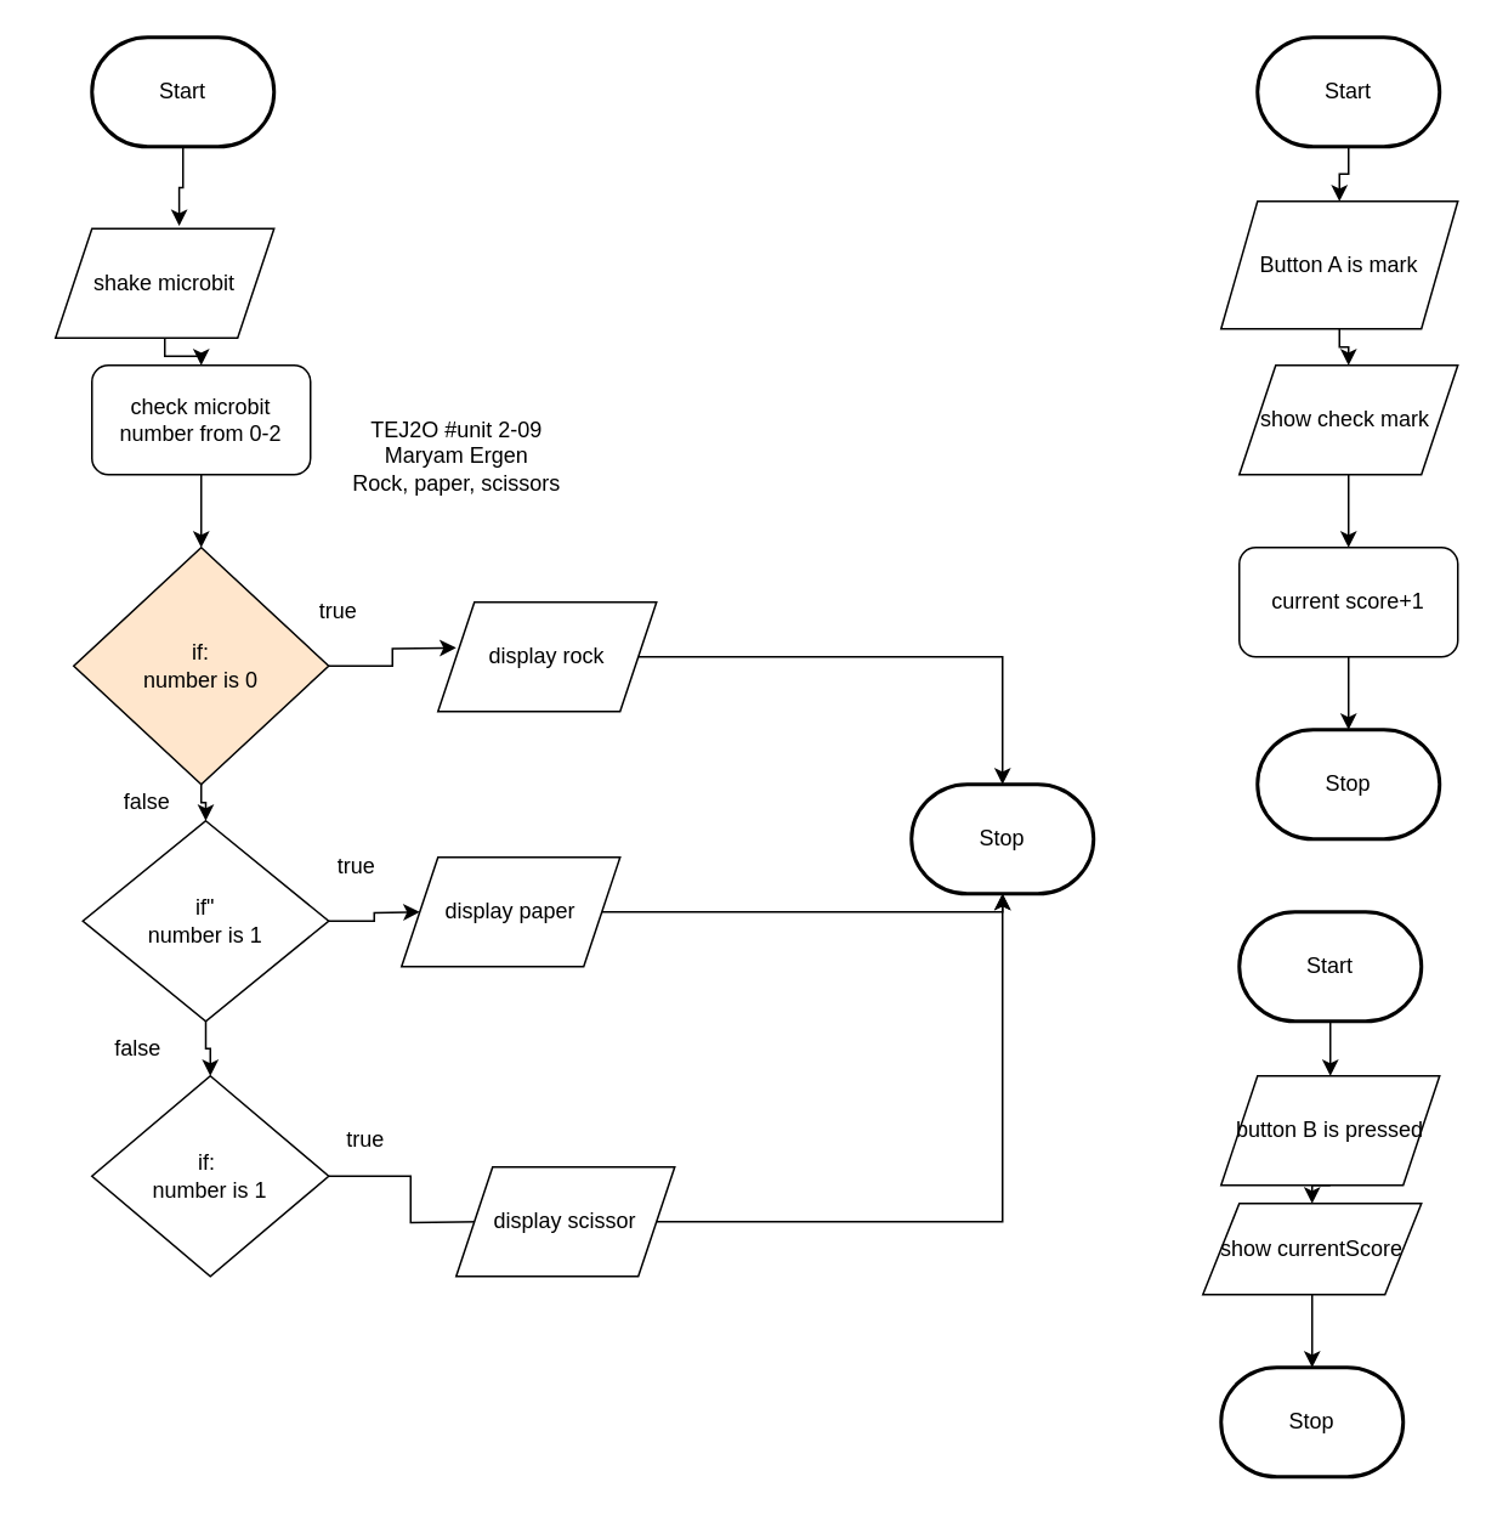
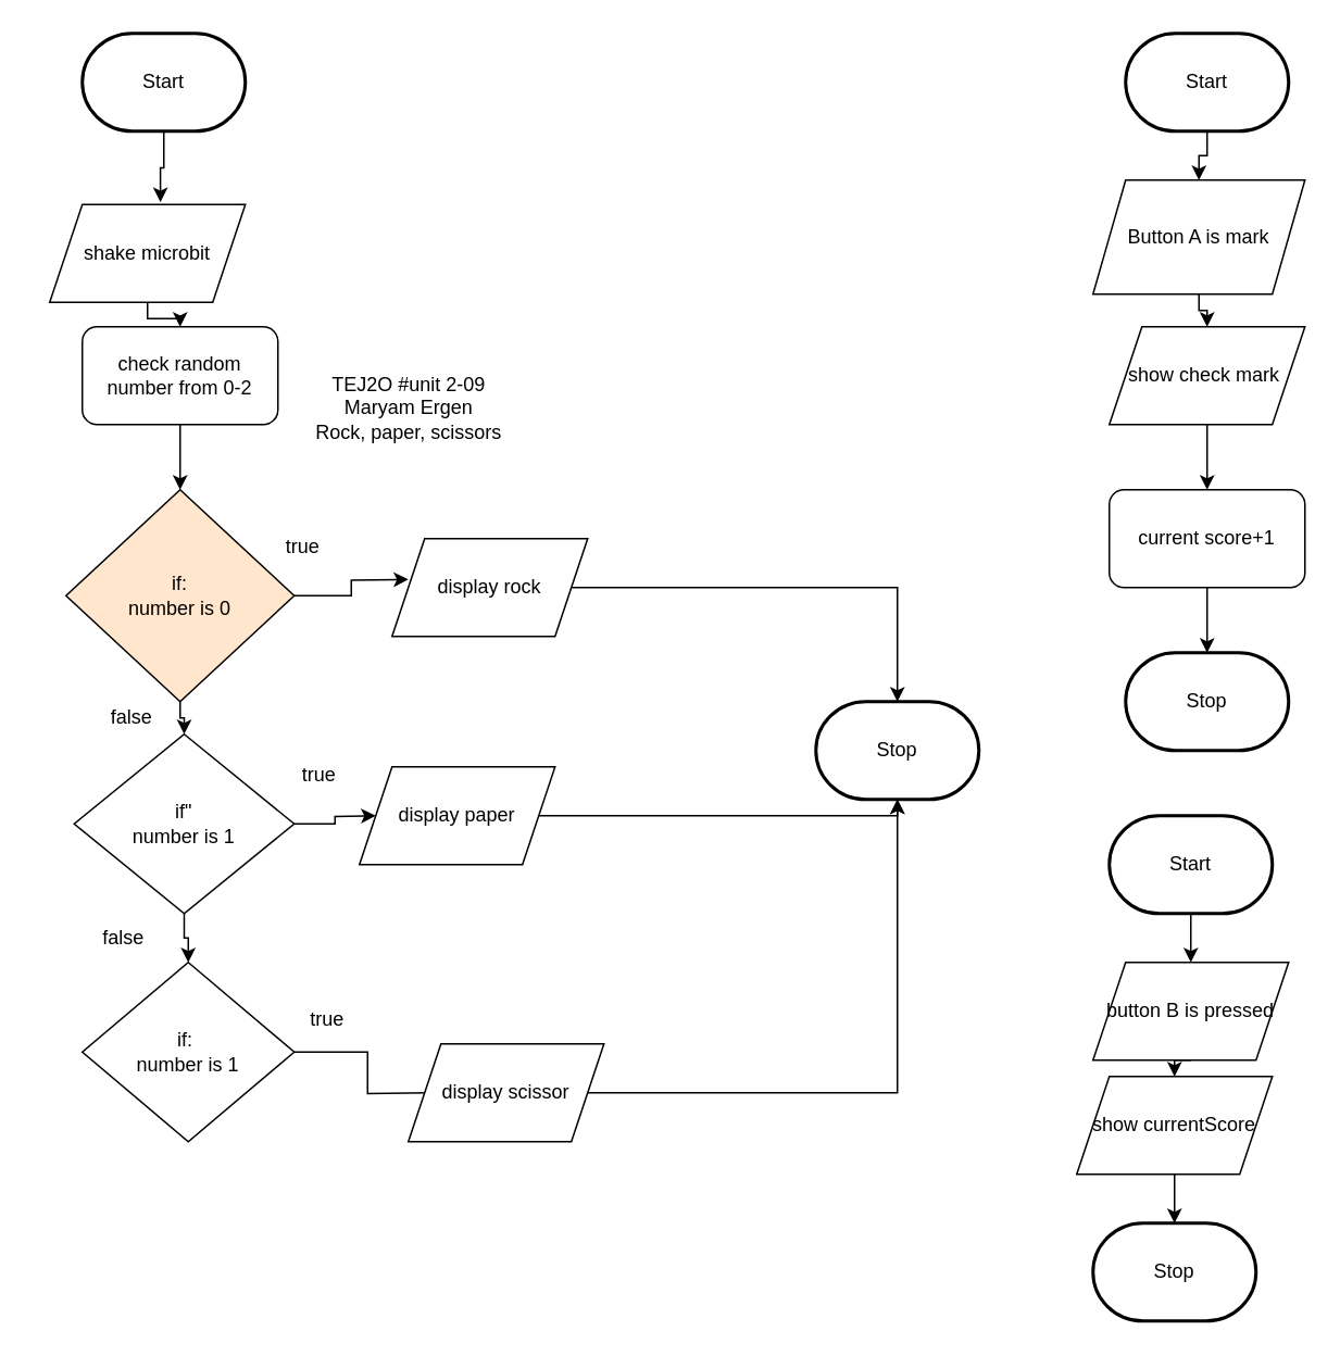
  <mxCell id="0" />
  <mxCell id="1" parent="0" />
  <mxCell id="2" value="Start" style="strokeWidth=2;html=1;shape=mxgraph.flowchart.terminator;whiteSpace=wrap;" parent="1" vertex="1"><mxGeometry x="50" y="20" width="100" height="60" as="geometry" /></mxCell>
  <mxCell id="3" value="" style="group" vertex="1" connectable="0" parent="1"><mxGeometry x="20" y="120" width="580" height="580" as="geometry" /></mxCell>
  <mxCell id="4" value="Stop" style="strokeWidth=2;html=1;shape=mxgraph.flowchart.terminator;whiteSpace=wrap;" parent="3" vertex="1"><mxGeometry x="480" y="310" width="100" height="60" as="geometry" /></mxCell>
  <mxCell id="5" value="shake microbit" style="shape=parallelogram;perimeter=parallelogramPerimeter;whiteSpace=wrap;html=1;fixedSize=1;" vertex="1" parent="3"><mxGeometry x="10" y="5" width="120" height="60" as="geometry" /></mxCell>
- <mxCell id="6" value="check microbit number from 0-2" style="rounded=1;whiteSpace=wrap;html=1;" vertex="1" parent="3"><mxGeometry x="30" y="80" width="120" height="60" as="geometry" /></mxCell>
+ <mxCell id="6" value="check random number from 0-2" style="rounded=1;whiteSpace=wrap;html=1;" vertex="1" parent="3"><mxGeometry x="30" y="80" width="120" height="60" as="geometry" /></mxCell>
  <mxCell id="7" style="edgeStyle=orthogonalEdgeStyle;html=1;exitX=0.5;exitY=1;exitDx=0;exitDy=0;entryX=0.5;entryY=0;entryDx=0;entryDy=0;rounded=0;" edge="1" parent="3" source="5" target="6"><mxGeometry relative="1" as="geometry" /></mxCell>
  <mxCell id="8" style="edgeStyle=orthogonalEdgeStyle;rounded=0;html=1;exitX=1;exitY=0.5;exitDx=0;exitDy=0;entryX=0;entryY=0.5;entryDx=0;entryDy=0;" edge="1" parent="3" source="9"><mxGeometry relative="1" as="geometry"><mxPoint x="230" y="235" as="targetPoint" /></mxGeometry></mxCell>
  <mxCell id="9" value="if:&lt;br&gt;number is 0" style="rhombus;whiteSpace=wrap;html=1;fillColor=#ffe6cc;" vertex="1" parent="3"><mxGeometry x="20" y="180" width="140" height="130" as="geometry" /></mxCell>
  <mxCell id="10" style="edgeStyle=orthogonalEdgeStyle;rounded=0;html=1;exitX=0.5;exitY=1;exitDx=0;exitDy=0;entryX=0.5;entryY=0;entryDx=0;entryDy=0;" edge="1" parent="3" source="6" target="9"><mxGeometry relative="1" as="geometry" /></mxCell>
  <mxCell id="11" style="edgeStyle=orthogonalEdgeStyle;rounded=0;html=1;exitX=1;exitY=0.5;exitDx=0;exitDy=0;entryX=0;entryY=0.5;entryDx=0;entryDy=0;" edge="1" parent="3" source="12"><mxGeometry relative="1" as="geometry"><mxPoint x="210" y="380" as="targetPoint" /></mxGeometry></mxCell>
  <mxCell id="12" value="if&quot;&lt;br&gt;number is 1" style="rhombus;whiteSpace=wrap;html=1;" vertex="1" parent="3"><mxGeometry x="25" y="330" width="135" height="110" as="geometry" /></mxCell>
  <mxCell id="13" style="edgeStyle=orthogonalEdgeStyle;rounded=0;html=1;exitX=0.5;exitY=1;exitDx=0;exitDy=0;entryX=0.5;entryY=0;entryDx=0;entryDy=0;" edge="1" parent="3" source="9" target="12"><mxGeometry relative="1" as="geometry" /></mxCell>
  <mxCell id="14" style="edgeStyle=orthogonalEdgeStyle;rounded=0;html=1;exitX=1;exitY=0.5;exitDx=0;exitDy=0;entryX=0;entryY=0.5;entryDx=0;entryDy=0;" edge="1" parent="3" source="15"><mxGeometry relative="1" as="geometry"><mxPoint x="250" y="550" as="targetPoint" /></mxGeometry></mxCell>
  <mxCell id="15" value="if:&amp;nbsp;&lt;br&gt;number is 1" style="rhombus;whiteSpace=wrap;html=1;" vertex="1" parent="3"><mxGeometry x="30" y="470" width="130" height="110" as="geometry" /></mxCell>
  <mxCell id="16" style="edgeStyle=orthogonalEdgeStyle;rounded=0;html=1;exitX=0.5;exitY=1;exitDx=0;exitDy=0;entryX=0.5;entryY=0;entryDx=0;entryDy=0;" edge="1" parent="3" source="12" target="15"><mxGeometry relative="1" as="geometry" /></mxCell>
  <mxCell id="17" style="edgeStyle=orthogonalEdgeStyle;rounded=0;html=1;exitX=1;exitY=0.5;exitDx=0;exitDy=0;" edge="1" parent="3" source="18" target="4"><mxGeometry relative="1" as="geometry" /></mxCell>
  <mxCell id="18" value="display rock" style="shape=parallelogram;perimeter=parallelogramPerimeter;whiteSpace=wrap;html=1;fixedSize=1;" vertex="1" parent="3"><mxGeometry x="220" y="210" width="120" height="60" as="geometry" /></mxCell>
  <mxCell id="19" style="edgeStyle=orthogonalEdgeStyle;rounded=0;html=1;exitX=1;exitY=0.5;exitDx=0;exitDy=0;entryX=0.5;entryY=1;entryDx=0;entryDy=0;entryPerimeter=0;" edge="1" parent="3" source="20" target="4"><mxGeometry relative="1" as="geometry" /></mxCell>
  <mxCell id="20" value="display paper" style="shape=parallelogram;perimeter=parallelogramPerimeter;whiteSpace=wrap;html=1;fixedSize=1;" vertex="1" parent="3"><mxGeometry x="200" y="350" width="120" height="60" as="geometry" /></mxCell>
  <mxCell id="21" style="edgeStyle=orthogonalEdgeStyle;rounded=0;html=1;exitX=1;exitY=0.5;exitDx=0;exitDy=0;entryX=0.5;entryY=1;entryDx=0;entryDy=0;entryPerimeter=0;" edge="1" parent="3" source="22" target="4"><mxGeometry relative="1" as="geometry" /></mxCell>
  <mxCell id="22" value="display scissor" style="shape=parallelogram;perimeter=parallelogramPerimeter;whiteSpace=wrap;html=1;fixedSize=1;" vertex="1" parent="3"><mxGeometry x="230" y="520" width="120" height="60" as="geometry" /></mxCell>
  <mxCell id="23" value="true" style="text;html=1;align=center;verticalAlign=middle;resizable=0;points=[];autosize=1;strokeColor=none;fillColor=none;" vertex="1" parent="3"><mxGeometry x="160" y="490" width="40" height="30" as="geometry" /></mxCell>
  <mxCell id="24" value="true" style="text;html=1;align=center;verticalAlign=middle;resizable=0;points=[];autosize=1;strokeColor=none;fillColor=none;" vertex="1" parent="3"><mxGeometry x="155" y="340" width="40" height="30" as="geometry" /></mxCell>
  <mxCell id="25" value="true" style="text;html=1;align=center;verticalAlign=middle;resizable=0;points=[];autosize=1;strokeColor=none;fillColor=none;" vertex="1" parent="3"><mxGeometry x="145" y="200" width="40" height="30" as="geometry" /></mxCell>
  <mxCell id="26" value="false" style="text;html=1;align=center;verticalAlign=middle;resizable=0;points=[];autosize=1;strokeColor=none;fillColor=none;" vertex="1" parent="3"><mxGeometry x="35" y="305" width="50" height="30" as="geometry" /></mxCell>
  <mxCell id="27" value="false" style="text;html=1;align=center;verticalAlign=middle;resizable=0;points=[];autosize=1;strokeColor=none;fillColor=none;" vertex="1" parent="3"><mxGeometry x="30" y="440" width="50" height="30" as="geometry" /></mxCell>
  <mxCell id="28" value="TEJ2O #unit 2-09&lt;br&gt;Maryam Ergen&lt;br&gt;Rock, paper, scissors" style="text;html=1;align=center;verticalAlign=middle;resizable=0;points=[];autosize=1;strokeColor=none;fillColor=none;" vertex="1" parent="3"><mxGeometry x="160" y="100" width="140" height="60" as="geometry" /></mxCell>
  <mxCell id="29" style="edgeStyle=orthogonalEdgeStyle;html=1;exitX=0.5;exitY=1;exitDx=0;exitDy=0;exitPerimeter=0;entryX=0.566;entryY=-0.024;entryDx=0;entryDy=0;entryPerimeter=0;rounded=0;" edge="1" parent="1" source="2" target="5"><mxGeometry relative="1" as="geometry" /></mxCell>
  <mxCell id="30" value="Stop" style="strokeWidth=2;html=1;shape=mxgraph.flowchart.terminator;whiteSpace=wrap;" vertex="1" parent="1"><mxGeometry x="690" y="400" width="100" height="60" as="geometry" /></mxCell>
  <mxCell id="31" value="" style="group" vertex="1" connectable="0" parent="1"><mxGeometry x="680" y="20" width="120" height="340" as="geometry" /></mxCell>
  <mxCell id="32" value="Start" style="strokeWidth=2;html=1;shape=mxgraph.flowchart.terminator;whiteSpace=wrap;" vertex="1" parent="31"><mxGeometry x="10" width="100" height="60" as="geometry" /></mxCell>
  <mxCell id="33" value="show check mark&amp;nbsp;" style="shape=parallelogram;perimeter=parallelogramPerimeter;whiteSpace=wrap;html=1;fixedSize=1;" vertex="1" parent="31"><mxGeometry y="180" width="120" height="60" as="geometry" /></mxCell>
  <mxCell id="34" value="current score+1" style="rounded=1;whiteSpace=wrap;html=1;" vertex="1" parent="31"><mxGeometry y="280" width="120" height="60" as="geometry" /></mxCell>
  <mxCell id="35" style="edgeStyle=orthogonalEdgeStyle;rounded=0;html=1;exitX=0.5;exitY=1;exitDx=0;exitDy=0;entryX=0.5;entryY=0;entryDx=0;entryDy=0;" edge="1" parent="31" source="33" target="34"><mxGeometry relative="1" as="geometry" /></mxCell>
  <mxCell id="36" value="Button A is mark" style="shape=parallelogram;perimeter=parallelogramPerimeter;whiteSpace=wrap;html=1;fixedSize=1;" vertex="1" parent="31"><mxGeometry x="-10" y="90" width="130" height="70" as="geometry" /></mxCell>
  <mxCell id="37" style="edgeStyle=orthogonalEdgeStyle;rounded=0;html=1;exitX=0.5;exitY=1;exitDx=0;exitDy=0;exitPerimeter=0;entryX=0.5;entryY=0;entryDx=0;entryDy=0;" edge="1" parent="31" source="32" target="36"><mxGeometry relative="1" as="geometry" /></mxCell>
  <mxCell id="38" style="edgeStyle=orthogonalEdgeStyle;rounded=0;html=1;exitX=0.5;exitY=1;exitDx=0;exitDy=0;entryX=0.5;entryY=0;entryDx=0;entryDy=0;" edge="1" parent="31" source="36" target="33"><mxGeometry relative="1" as="geometry" /></mxCell>
  <mxCell id="39" style="edgeStyle=orthogonalEdgeStyle;rounded=0;html=1;exitX=0.5;exitY=1;exitDx=0;exitDy=0;entryX=0.5;entryY=0;entryDx=0;entryDy=0;entryPerimeter=0;" edge="1" parent="1" source="34" target="30"><mxGeometry relative="1" as="geometry" /></mxCell>
  <mxCell id="40" style="edgeStyle=orthogonalEdgeStyle;rounded=0;html=1;exitX=0.5;exitY=1;exitDx=0;exitDy=0;exitPerimeter=0;entryX=0.5;entryY=0;entryDx=0;entryDy=0;" edge="1" parent="1" source="41" target="44"><mxGeometry relative="1" as="geometry" /></mxCell>
  <mxCell id="41" value="Start" style="strokeWidth=2;html=1;shape=mxgraph.flowchart.terminator;whiteSpace=wrap;" vertex="1" parent="1"><mxGeometry x="680" y="500" width="100" height="60" as="geometry" /></mxCell>
  <mxCell id="42" value="Stop" style="strokeWidth=2;html=1;shape=mxgraph.flowchart.terminator;whiteSpace=wrap;" vertex="1" parent="1"><mxGeometry x="670" y="750" width="100" height="60" as="geometry" /></mxCell>
  <mxCell id="43" style="edgeStyle=orthogonalEdgeStyle;rounded=0;html=1;exitX=0.5;exitY=1;exitDx=0;exitDy=0;entryX=0.5;entryY=0;entryDx=0;entryDy=0;" edge="1" parent="1" source="44" target="46"><mxGeometry relative="1" as="geometry" /></mxCell>
  <mxCell id="44" value="button B is pressed" style="shape=parallelogram;perimeter=parallelogramPerimeter;whiteSpace=wrap;html=1;fixedSize=1;" vertex="1" parent="1"><mxGeometry x="670" y="590" width="120" height="60" as="geometry" /></mxCell>
  <mxCell id="45" style="edgeStyle=orthogonalEdgeStyle;rounded=0;html=1;exitX=0.5;exitY=1;exitDx=0;exitDy=0;" edge="1" parent="1" source="46" target="42"><mxGeometry relative="1" as="geometry" /></mxCell>
- <mxCell id="46" value="show currentScore" style="shape=parallelogram;perimeter=parallelogramPerimeter;whiteSpace=wrap;html=1;fixedSize=1;" vertex="1" parent="1"><mxGeometry x="660" y="660" width="120" height="50" as="geometry" /></mxCell>
+ <mxCell id="46" value="show currentScore" style="shape=parallelogram;perimeter=parallelogramPerimeter;whiteSpace=wrap;html=1;fixedSize=1;" vertex="1" parent="1"><mxGeometry x="660" y="660" width="120" height="60" as="geometry" /></mxCell>
